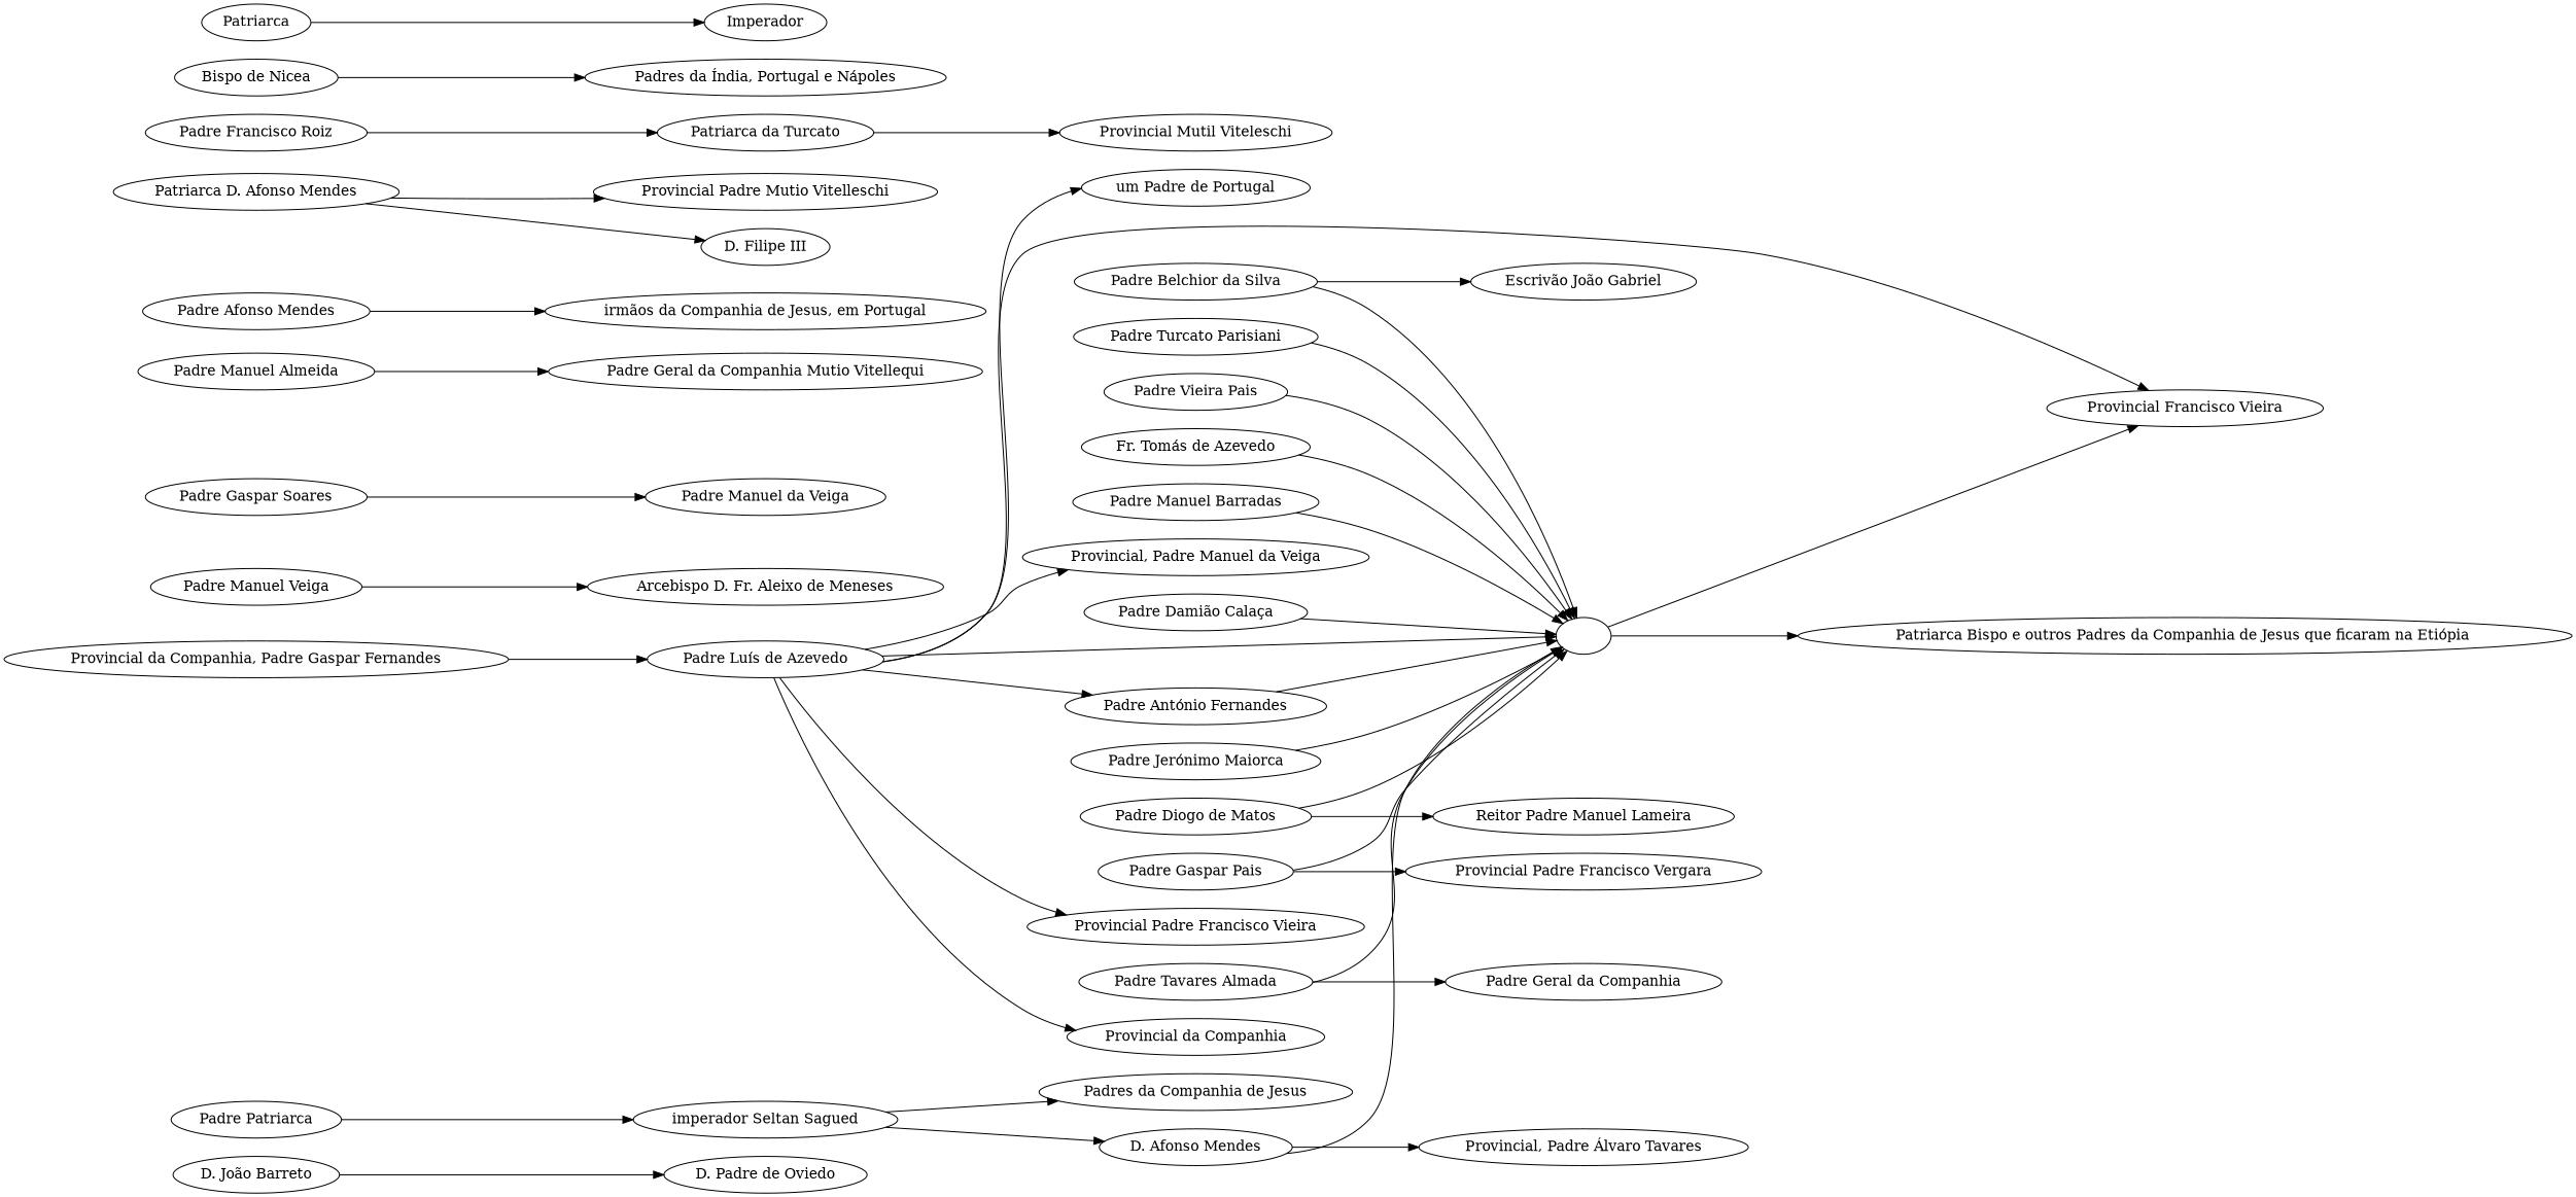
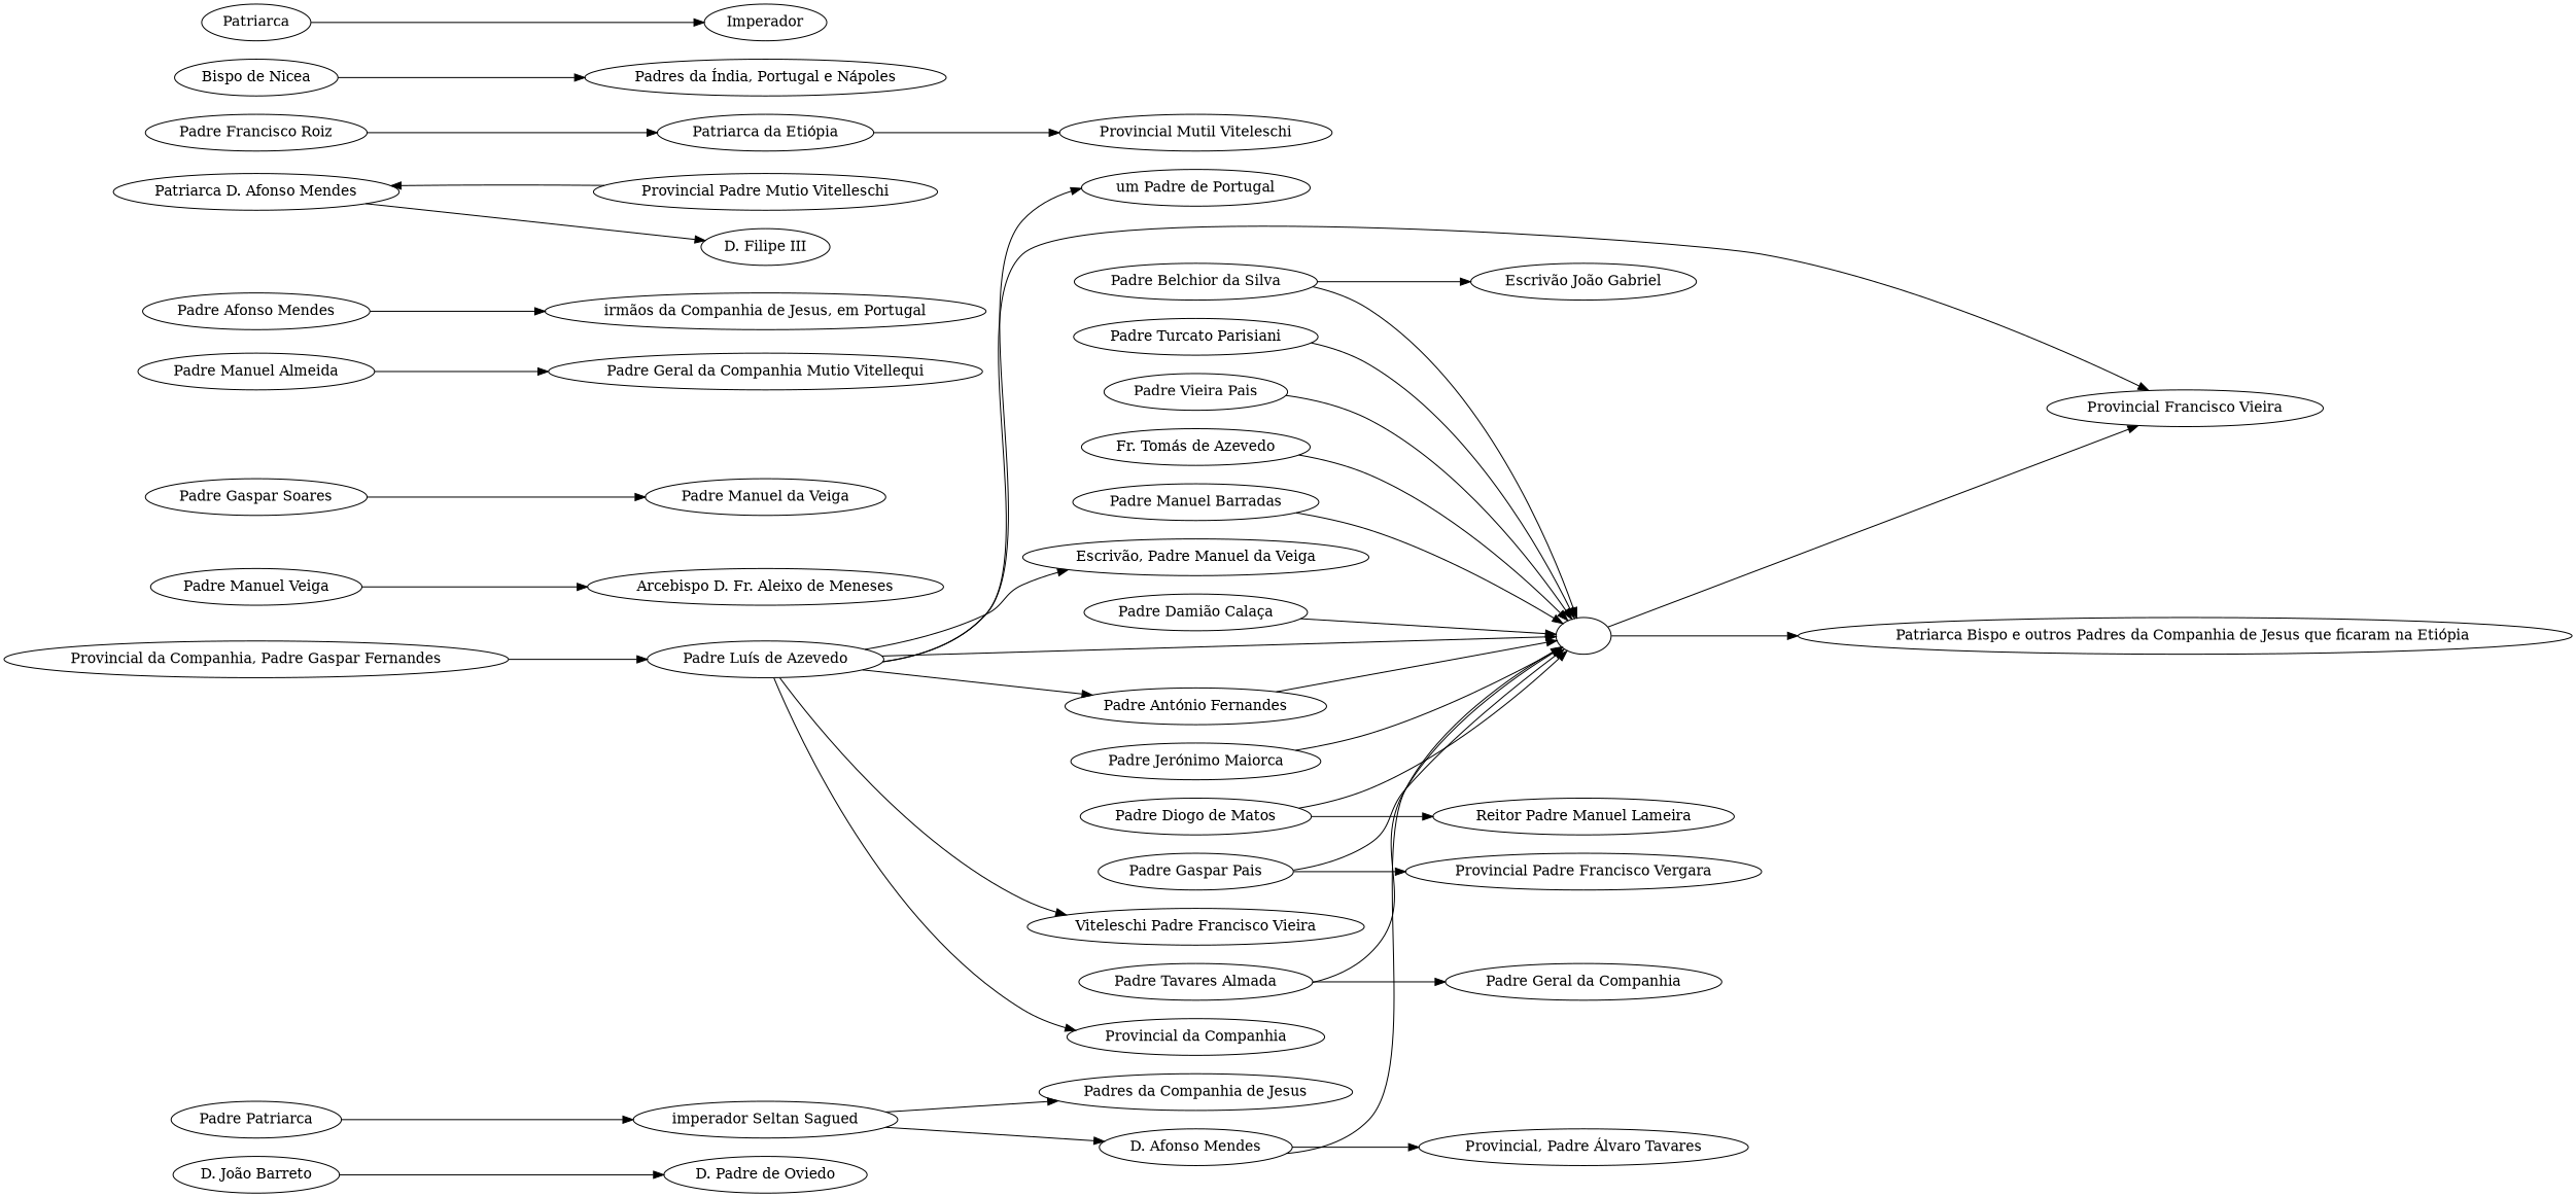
  digraph {
    rankdir=LR
    n1 [label="D. Padre de Oviedo"]
    "D. João Barreto"
    "Padre Belchior da Silva"
    "Escrivão João Gabriel"
    ""
    "Provincial Francisco Vieira"
    "Patriarca Bispo e outros Padres da Companhia de Jesus que ficaram na Etiópia "
    "Padre Manuel Veiga"
    "Arcebispo D. Fr. Aleixo de Meneses"
    "Padre Gaspar Soares"
    "Padre Manuel da Veiga"
    "Padre Luís de Azevedo"
-   "Provincial, Padre Manuel da Veiga"
-   "Provincial Padre Francisco Vieira"
+   "Provincial, Padre Manuel da Veiga" [label="Escrivão, Padre Manuel da Veiga"]
+   "Provincial Padre Francisco Vieira" [label="Viteleschi Padre Francisco Vieira"]
    "Padre António Fernandes"
    "Provincial da Companhia"
    "um Padre de Portugal"
    "Provincial da Companhia, Padre Gaspar Fernandes"
    n19 [label="Padre Vieira Pais"]
    "D. Afonso Mendes"
    "Provincial, Padre Álvaro Tavares"
    "Padre Jerónimo Maiorca"
    "Padre Diogo de Matos"
    "Reitor Padre Manuel Lameira"
    "Fr. Tomás de Azevedo"
    "Padre Manuel Almeida"
    "Padre Geral da Companhia Mutio Vitellequi"
    "Padre Gaspar Pais"
    "Provincial Padre Francisco Vergara"
    "Padre Afonso Mendes"
    "irmãos da Companhia de Jesus, em Portugal"
    "Patriarca D. Afonso Mendes"
    "Provincial Padre Mutio Vitelleschi"
    "D. Filipe III"
-   "Patriarca da Etiópia" [label="Patriarca da Turcato"]
+   "Patriarca da Etiópia"
    "Provincial Mutil Viteleschi"
    "Padre Manuel Barradas"
    n38 [label="Padre Tavares Almada"]
    "Padre Geral da Companhia"
    "Bispo de Nicea"
    "Padres da Índia, Portugal e Nápoles"
    "Padre Patriarca"
    "imperador Seltan Sagued"
    "Padres da Companhia de Jesus"
    Patriarca
    Imperador
    "Padre Francisco Roiz"
    "Padre Damião Calaça"
    "Padre Turcato Parisiani"
    "D. João Barreto" -> n1
    "Padre Belchior da Silva" -> "Escrivão João Gabriel"
    "Padre Belchior da Silva" -> ""
    "" -> "Provincial Francisco Vieira"
    "" -> "Patriarca Bispo e outros Padres da Companhia de Jesus que ficaram na Etiópia "
    "Padre Manuel Veiga" -> "Arcebispo D. Fr. Aleixo de Meneses"
    "Padre Gaspar Soares" -> "Padre Manuel da Veiga"
    "Padre Luís de Azevedo" -> ""
    "Padre Luís de Azevedo" -> "Provincial Francisco Vieira"
    "Padre Luís de Azevedo" -> "Provincial, Padre Manuel da Veiga"
    "Padre Luís de Azevedo" -> "Provincial Padre Francisco Vieira"
    "Padre Luís de Azevedo" -> "Padre António Fernandes"
    "Padre Luís de Azevedo" -> "Provincial da Companhia"
    "Padre Luís de Azevedo" -> "um Padre de Portugal"
    "Padre António Fernandes" -> ""
    "Provincial da Companhia, Padre Gaspar Fernandes" -> "Padre Luís de Azevedo"
    n19 -> ""
    "D. Afonso Mendes" -> ""
    "D. Afonso Mendes" -> "Provincial, Padre Álvaro Tavares"
    "Padre Jerónimo Maiorca" -> ""
    "Padre Diogo de Matos" -> ""
    "Padre Diogo de Matos" -> "Reitor Padre Manuel Lameira"
    "Fr. Tomás de Azevedo" -> ""
    "Padre Manuel Almeida" -> "Padre Geral da Companhia Mutio Vitellequi"
    "Padre Gaspar Pais" -> ""
    "Padre Gaspar Pais" -> "Provincial Padre Francisco Vergara"
    "Padre Afonso Mendes" -> "irmãos da Companhia de Jesus, em Portugal"
-   "Patriarca D. Afonso Mendes" -> "Provincial Padre Mutio Vitelleschi"
+   "Provincial Padre Mutio Vitelleschi" -> "Patriarca D. Afonso Mendes"
    "Patriarca D. Afonso Mendes" -> "D. Filipe III"
    "Patriarca da Etiópia" -> "Provincial Mutil Viteleschi"
    "Padre Manuel Barradas" -> ""
    n38 -> ""
    n38 -> "Padre Geral da Companhia"
    "Bispo de Nicea" -> "Padres da Índia, Portugal e Nápoles"
    "Padre Patriarca" -> "imperador Seltan Sagued"
    "imperador Seltan Sagued" -> "D. Afonso Mendes"
    "imperador Seltan Sagued" -> "Padres da Companhia de Jesus"
    Patriarca -> Imperador
    "Padre Francisco Roiz" -> "Patriarca da Etiópia"
    "Padre Damião Calaça" -> ""
    "Padre Turcato Parisiani" -> ""
  }
